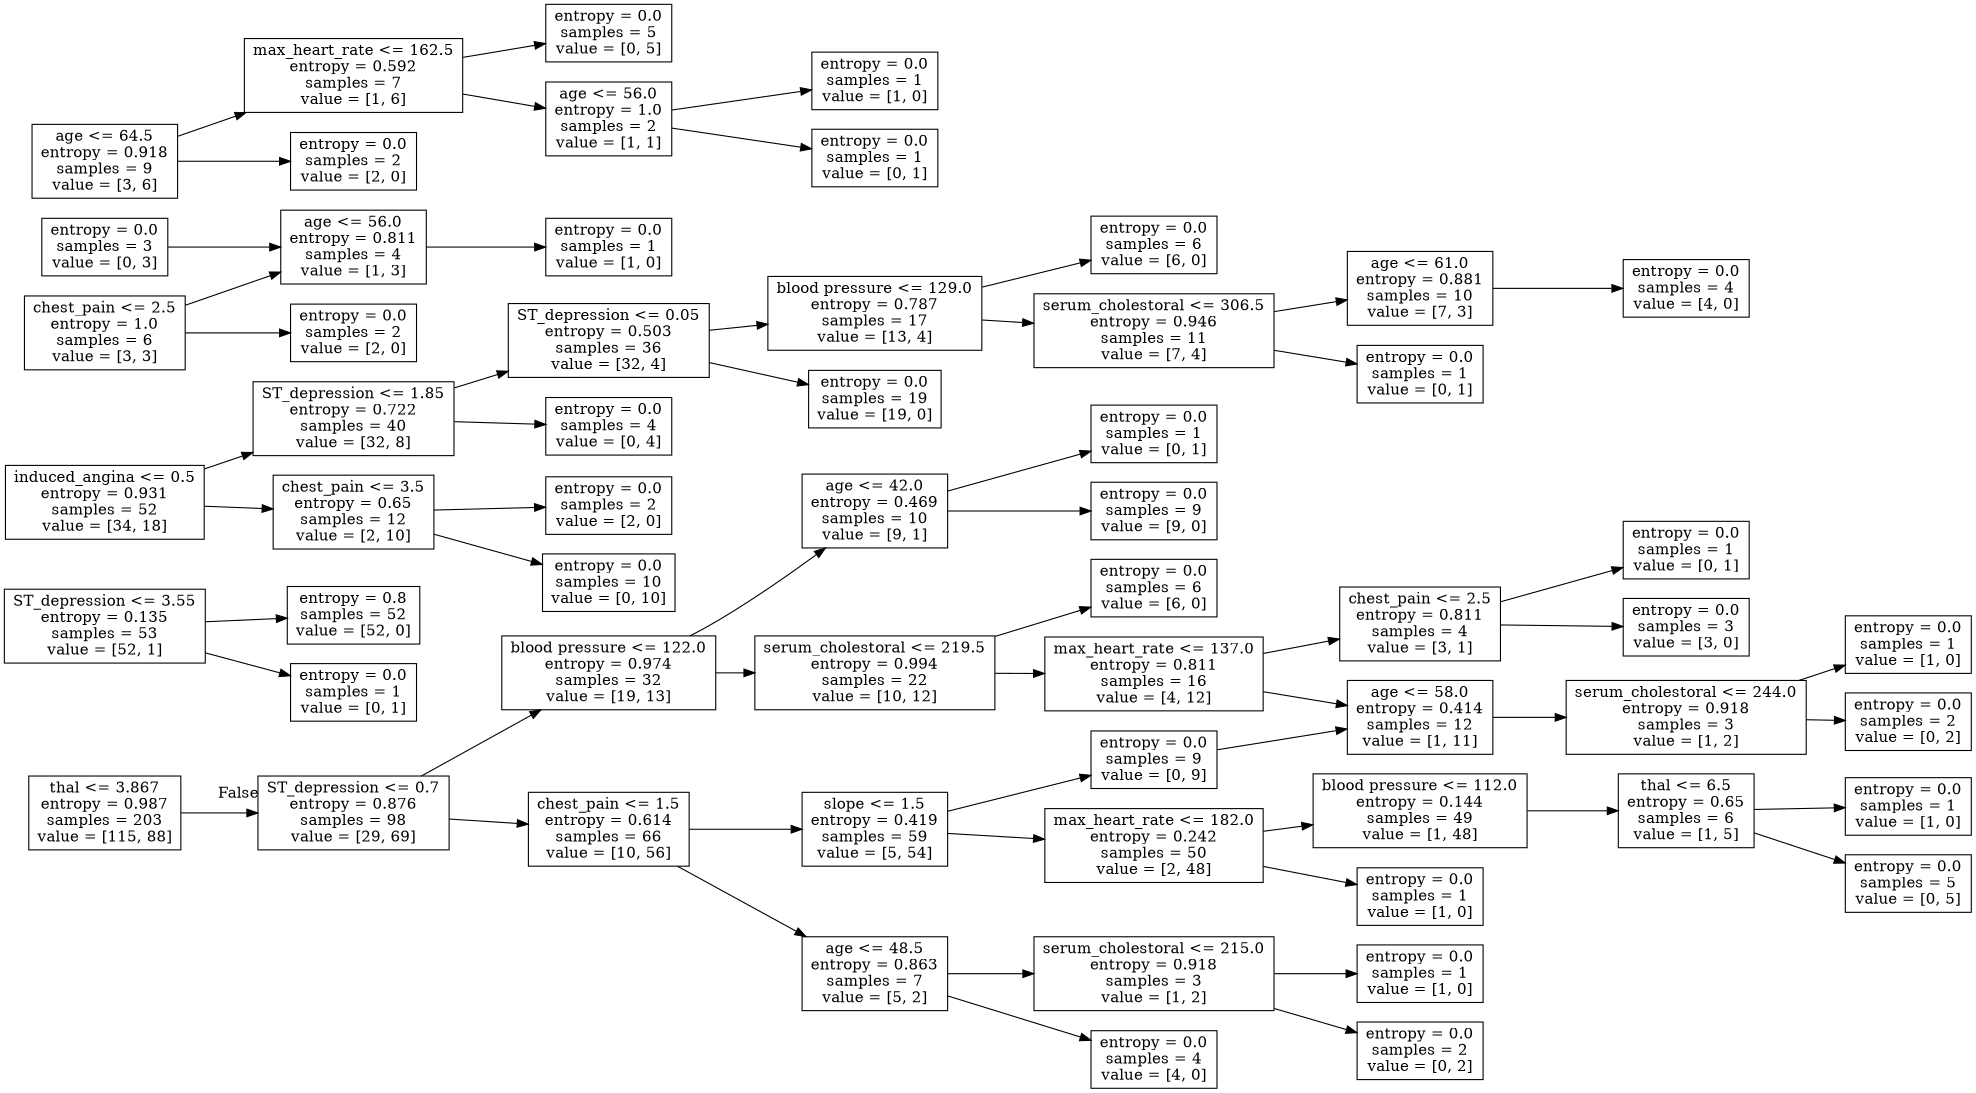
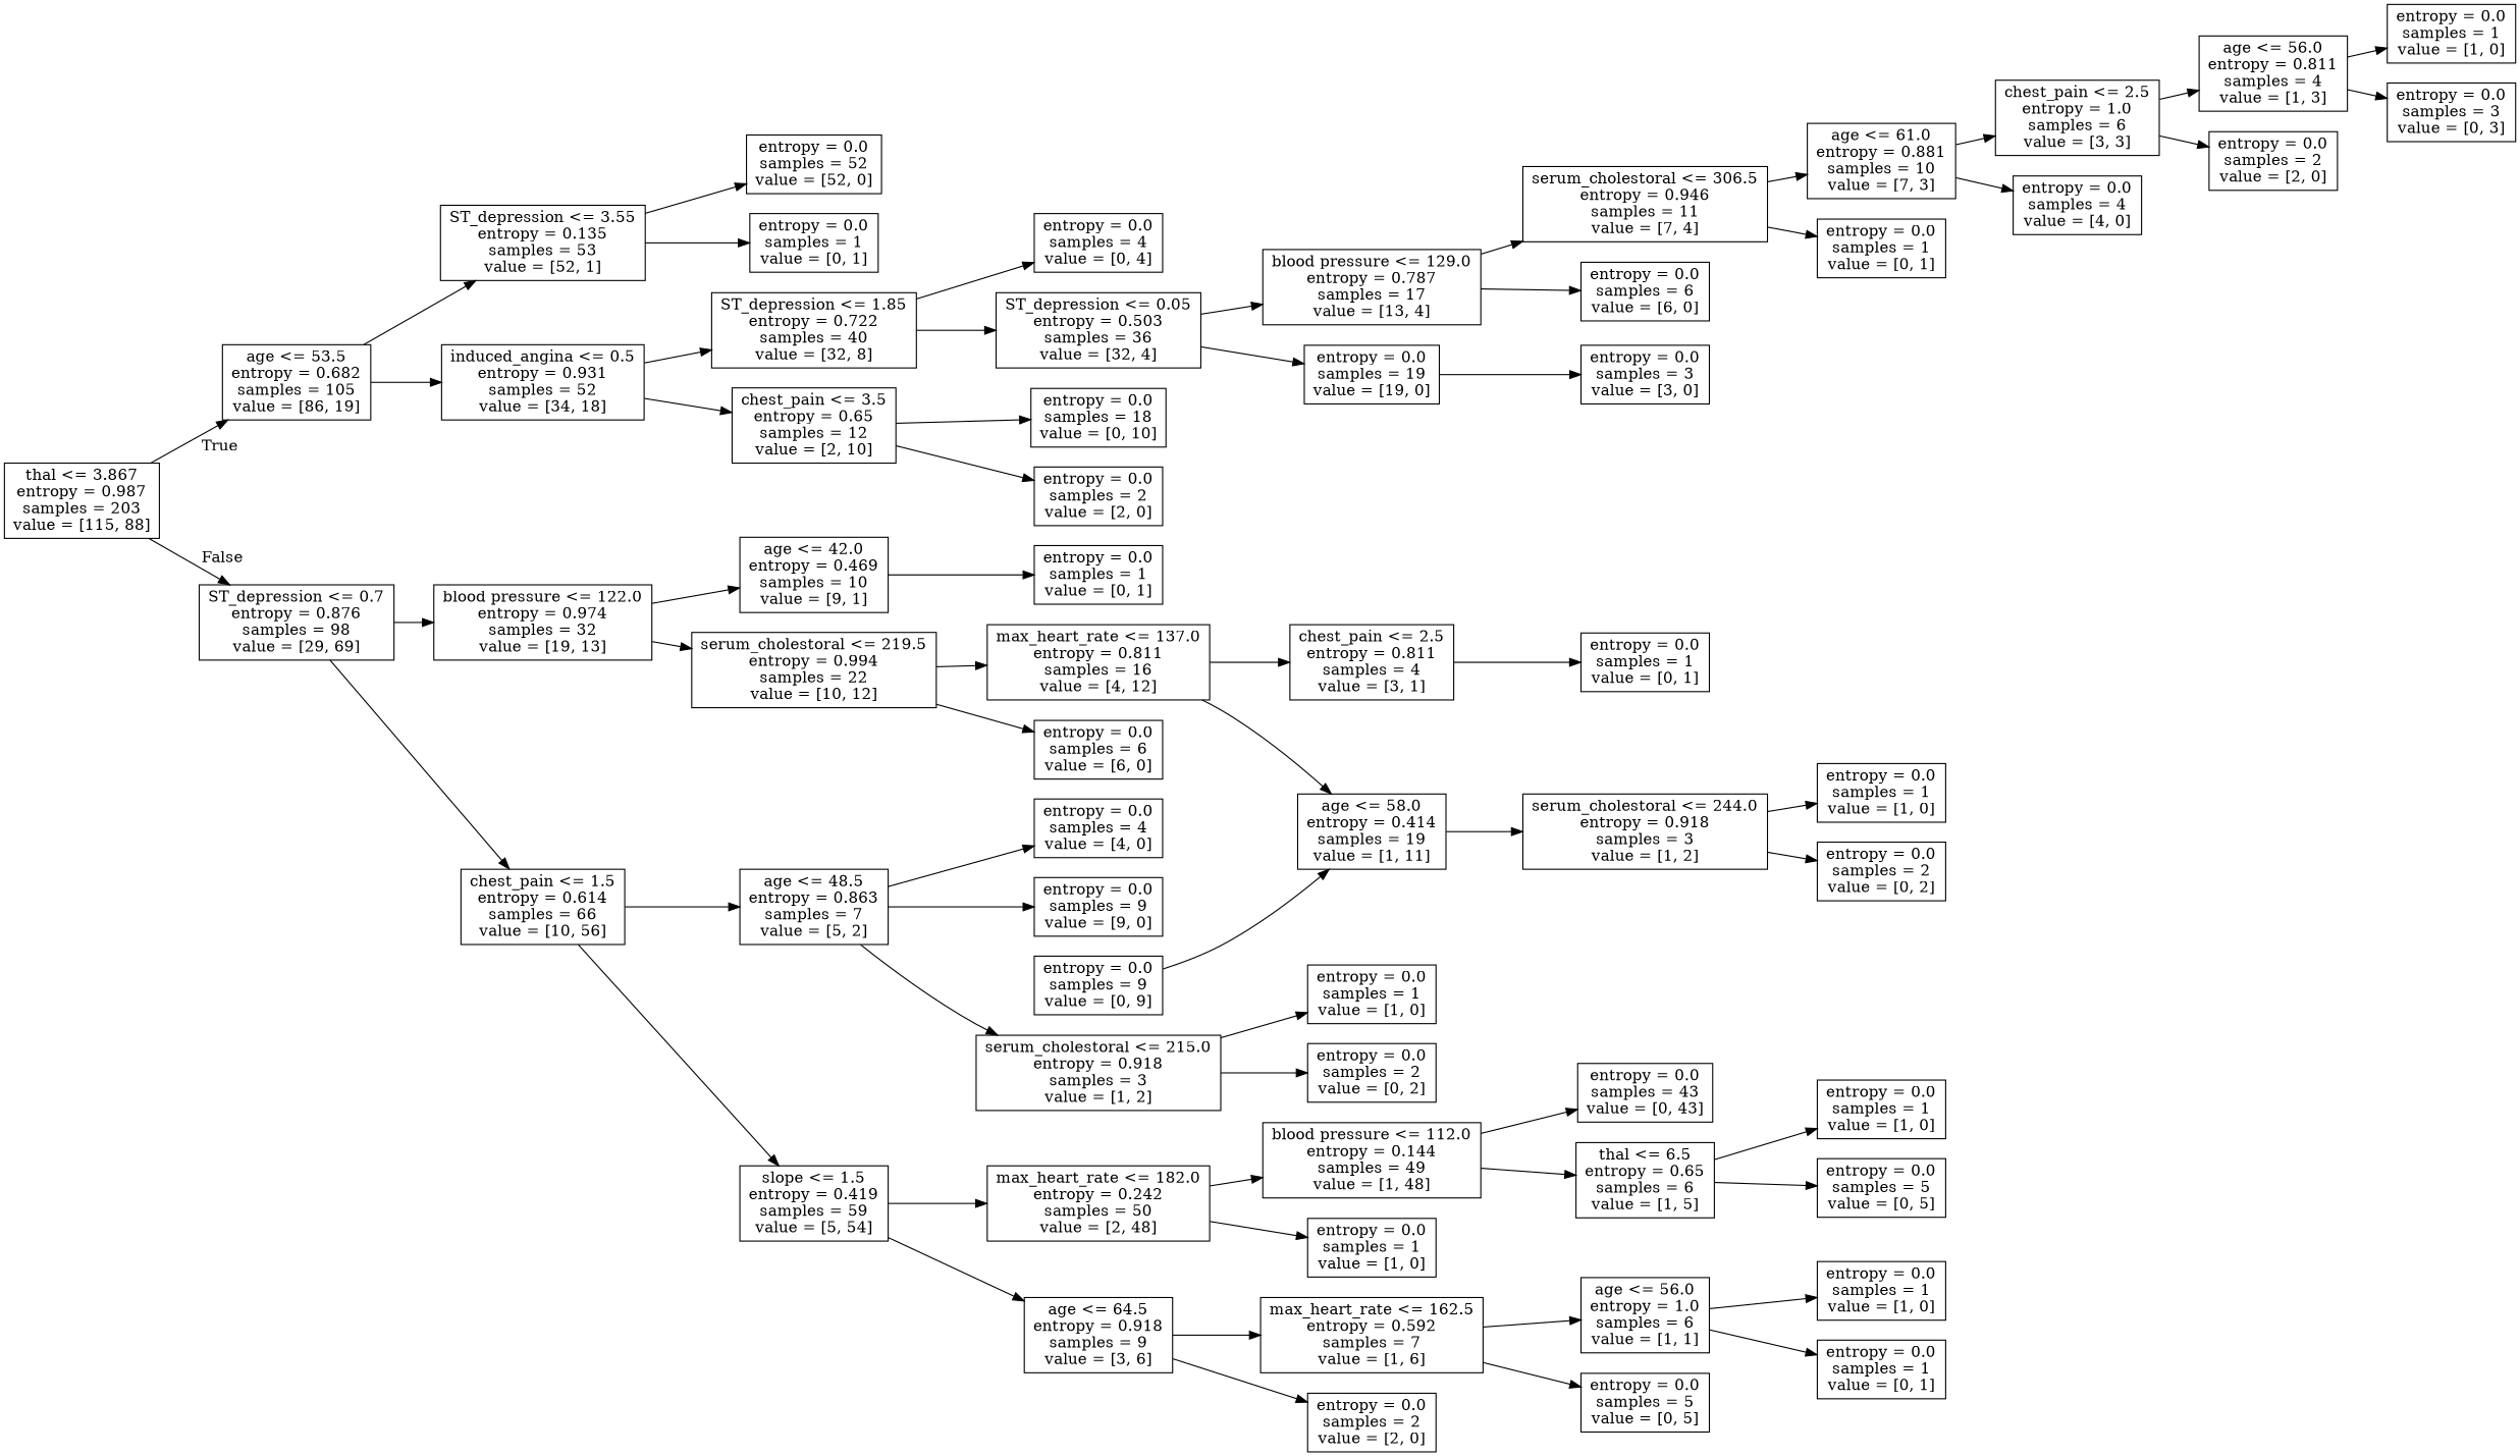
  digraph {
    rankdir=LR
    node [shape=box]
    n1 [label="thal <= 3.867\nentropy = 0.987\nsamples = 203\nvalue = [115, 88]"]
+   n2 [label="age <= 53.5\nentropy = 0.682\nsamples = 105\nvalue = [86, 19]"]
    n3 [label="ST_depression <= 0.7\nentropy = 0.876\nsamples = 98\nvalue = [29, 69]"]
    n4 [label="ST_depression <= 3.55\nentropy = 0.135\nsamples = 53\nvalue = [52, 1]"]
    n5 [label="induced_angina <= 0.5\nentropy = 0.931\nsamples = 52\nvalue = [34, 18]"]
    n6 [label="blood pressure <= 122.0\nentropy = 0.974\nsamples = 32\nvalue = [19, 13]"]
    n7 [label="chest_pain <= 1.5\nentropy = 0.614\nsamples = 66\nvalue = [10, 56]"]
-   n8 [label="entropy = 0.8\nsamples = 52\nvalue = [52, 0]"]
+   n8 [label="entropy = 0.0\nsamples = 52\nvalue = [52, 0]"]
    n9 [label="entropy = 0.0\nsamples = 1\nvalue = [0, 1]"]
    n10 [label="ST_depression <= 1.85\nentropy = 0.722\nsamples = 40\nvalue = [32, 8]"]
    n11 [label="chest_pain <= 3.5\nentropy = 0.65\nsamples = 12\nvalue = [2, 10]"]
    n12 [label="ST_depression <= 0.05\nentropy = 0.503\nsamples = 36\nvalue = [32, 4]"]
    n13 [label="entropy = 0.0\nsamples = 4\nvalue = [0, 4]"]
    n14 [label="entropy = 0.0\nsamples = 2\nvalue = [2, 0]"]
-   n15 [label="entropy = 0.0\nsamples = 10\nvalue = [0, 10]"]
+   n15 [label="entropy = 0.0\nsamples = 18\nvalue = [0, 10]"]
    n16 [label="blood pressure <= 129.0\nentropy = 0.787\nsamples = 17\nvalue = [13, 4]"]
    n17 [label="entropy = 0.0\nsamples = 19\nvalue = [19, 0]"]
    n18 [label="entropy = 0.0\nsamples = 6\nvalue = [6, 0]"]
    n19 [label="serum_cholestoral <= 306.5\nentropy = 0.946\nsamples = 11\nvalue = [7, 4]"]
    n20 [label="age <= 61.0\nentropy = 0.881\nsamples = 10\nvalue = [7, 3]"]
    n21 [label="entropy = 0.0\nsamples = 1\nvalue = [0, 1]"]
    n22 [label="chest_pain <= 2.5\nentropy = 1.0\nsamples = 6\nvalue = [3, 3]"]
    n23 [label="entropy = 0.0\nsamples = 4\nvalue = [4, 0]"]
    n24 [label="age <= 56.0\nentropy = 0.811\nsamples = 4\nvalue = [1, 3]"]
    n25 [label="entropy = 0.0\nsamples = 2\nvalue = [2, 0]"]
    n26 [label="entropy = 0.0\nsamples = 1\nvalue = [1, 0]"]
    n27 [label="entropy = 0.0\nsamples = 3\nvalue = [0, 3]"]
    n28 [label="age <= 42.0\nentropy = 0.469\nsamples = 10\nvalue = [9, 1]"]
    n29 [label="serum_cholestoral <= 219.5\nentropy = 0.994\nsamples = 22\nvalue = [10, 12]"]
    n30 [label="age <= 48.5\nentropy = 0.863\nsamples = 7\nvalue = [5, 2]"]
    n31 [label="slope <= 1.5\nentropy = 0.419\nsamples = 59\nvalue = [5, 54]"]
    n32 [label="entropy = 0.0\nsamples = 1\nvalue = [0, 1]"]
    n33 [label="entropy = 0.0\nsamples = 9\nvalue = [9, 0]"]
    n34 [label="entropy = 0.0\nsamples = 6\nvalue = [6, 0]"]
    n35 [label="max_heart_rate <= 137.0\nentropy = 0.811\nsamples = 16\nvalue = [4, 12]"]
    n36 [label="chest_pain <= 2.5\nentropy = 0.811\nsamples = 4\nvalue = [3, 1]"]
-   n37 [label="age <= 58.0\nentropy = 0.414\nsamples = 12\nvalue = [1, 11]"]
+   n37 [label="age <= 58.0\nentropy = 0.414\nsamples = 19\nvalue = [1, 11]"]
    n38 [label="entropy = 0.0\nsamples = 1\nvalue = [0, 1]"]
    n39 [label="entropy = 0.0\nsamples = 3\nvalue = [3, 0]"]
    n40 [label="serum_cholestoral <= 244.0\nentropy = 0.918\nsamples = 3\nvalue = [1, 2]"]
    n41 [label="entropy = 0.0\nsamples = 9\nvalue = [0, 9]"]
    n42 [label="entropy = 0.0\nsamples = 1\nvalue = [1, 0]"]
    n43 [label="entropy = 0.0\nsamples = 2\nvalue = [0, 2]"]
    n44 [label="serum_cholestoral <= 215.0\nentropy = 0.918\nsamples = 3\nvalue = [1, 2]"]
    n45 [label="entropy = 0.0\nsamples = 4\nvalue = [4, 0]"]
    n46 [label="age <= 64.5\nentropy = 0.918\nsamples = 9\nvalue = [3, 6]"]
    n47 [label="max_heart_rate <= 182.0\nentropy = 0.242\nsamples = 50\nvalue = [2, 48]"]
    n48 [label="entropy = 0.0\nsamples = 1\nvalue = [1, 0]"]
    n49 [label="entropy = 0.0\nsamples = 2\nvalue = [0, 2]"]
    n50 [label="max_heart_rate <= 162.5\nentropy = 0.592\nsamples = 7\nvalue = [1, 6]"]
    n51 [label="entropy = 0.0\nsamples = 2\nvalue = [2, 0]"]
    n52 [label="blood pressure <= 112.0\nentropy = 0.144\nsamples = 49\nvalue = [1, 48]"]
    n53 [label="entropy = 0.0\nsamples = 1\nvalue = [1, 0]"]
    n54 [label="entropy = 0.0\nsamples = 5\nvalue = [0, 5]"]
-   n55 [label="age <= 56.0\nentropy = 1.0\nsamples = 2\nvalue = [1, 1]"]
+   n55 [label="age <= 56.0\nentropy = 1.0\nsamples = 6\nvalue = [1, 1]"]
    n56 [label="entropy = 0.0\nsamples = 1\nvalue = [1, 0]"]
    n57 [label="entropy = 0.0\nsamples = 1\nvalue = [0, 1]"]
    n58 [label="thal <= 6.5\nentropy = 0.65\nsamples = 6\nvalue = [1, 5]"]
+   n59 [label="entropy = 0.0\nsamples = 43\nvalue = [0, 43]"]
    n60 [label="entropy = 0.0\nsamples = 1\nvalue = [1, 0]"]
    n61 [label="entropy = 0.0\nsamples = 5\nvalue = [0, 5]"]
+   n1 -> n2 [headlabel=True labelangle=45 labeldistance=2.5]
    n1 -> n3 [headlabel=False labelangle=-45 labeldistance=2.5]
+   n2 -> n4
+   n2 -> n5
    n3 -> n6
    n3 -> n7
    n4 -> n8
    n4 -> n9
    n5 -> n10
    n5 -> n11
    n6 -> n28
    n6 -> n29
    n7 -> n30
    n7 -> n31
    n10 -> n12
    n10 -> n13
    n11 -> n14
    n11 -> n15
    n12 -> n16
    n12 -> n17
    n16 -> n18
    n16 -> n19
    n19 -> n20
    n19 -> n21
+   n20 -> n22
    n20 -> n23
    n22 -> n24
    n22 -> n25
    n24 -> n26
-   n27 -> n24
+   n24 -> n27
    n28 -> n32
-   n28 -> n33
+   n30 -> n33
    n29 -> n34
    n29 -> n35
    n30 -> n44
    n30 -> n45
-   n31 -> n41
+   n31 -> n46
    n31 -> n47
    n35 -> n36
    n35 -> n37
    n36 -> n38
-   n36 -> n39
+   n17 -> n39
    n37 -> n40
    n40 -> n42
    n40 -> n43
    n41 -> n37
    n44 -> n48
    n44 -> n49
    n46 -> n50
    n46 -> n51
    n47 -> n52
    n47 -> n53
    n50 -> n54
    n50 -> n55
    n52 -> n58
+   n52 -> n59
    n55 -> n56
    n55 -> n57
    n58 -> n60
    n58 -> n61
  }
